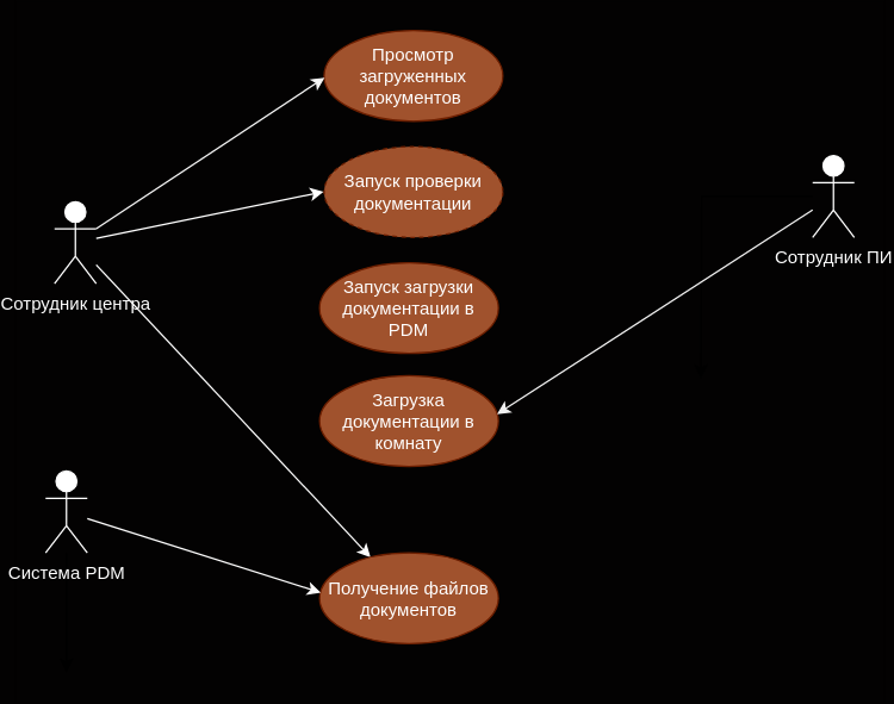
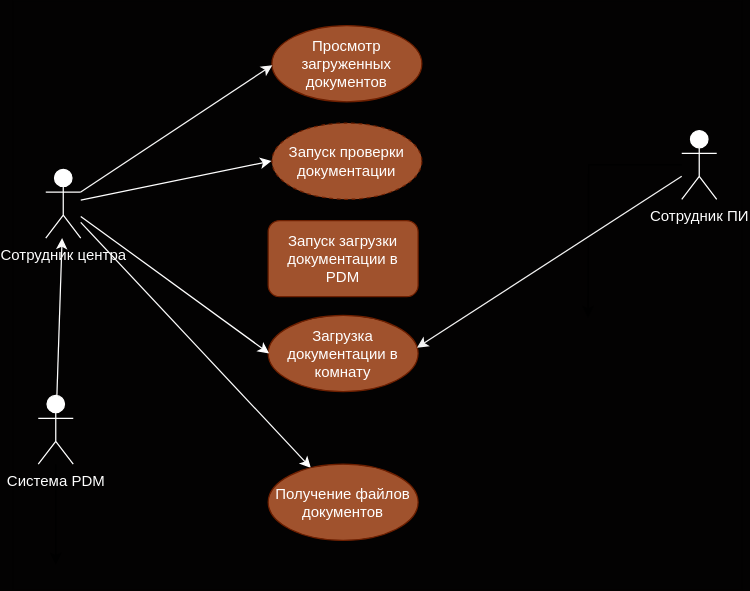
  <mxCell id="0" />
  <mxCell id="1" parent="0" />
  <mxCell id="2" value="&lt;font color=&quot;#ffffff&quot;&gt;Сотрудник центра&lt;/font&gt;" style="shape=umlActor;verticalLabelPosition=bottom;verticalAlign=top;html=1;outlineConnect=0;strokeColor=#FFFFFF;" vertex="1" parent="1"><mxGeometry x="26" y="135" width="28" height="55" as="geometry" /></mxCell>
  <mxCell id="3" value="Просмотр загруженных документов" style="ellipse;whiteSpace=wrap;html=1;fillColor=#a0522d;fontColor=#ffffff;strokeColor=#6D1F00;" vertex="1" parent="1"><mxGeometry x="207" y="20" width="120" height="61" as="geometry" /></mxCell>
  <mxCell id="4" value="Запуск проверки документации" style="ellipse;whiteSpace=wrap;html=1;fillColor=#a0522d;fontColor=#ffffff;strokeColor=#6D1F00;dashed=1;" vertex="1" parent="1"><mxGeometry x="207" y="98" width="120" height="61" as="geometry" /></mxCell>
- <mxCell id="5" value="Запуск загрузки документации в PDM" style="ellipse;whiteSpace=wrap;html=1;fillColor=#a0522d;fontColor=#ffffff;strokeColor=#6D1F00;" vertex="1" parent="1"><mxGeometry x="204" y="176" width="120" height="61" as="geometry" /></mxCell>
+ <mxCell id="5" value="Запуск загрузки документации в PDM" style="whiteSpace=wrap;html=1;fillColor=#a0522d;fontColor=#ffffff;strokeColor=#6D1F00;rounded=1;" vertex="1" parent="1"><mxGeometry x="204" y="176" width="120" height="61" as="geometry" /></mxCell>
  <mxCell id="6" value="Загрузка документации в комнату" style="ellipse;whiteSpace=wrap;html=1;fillColor=#a0522d;fontColor=#ffffff;strokeColor=#6D1F00;" vertex="1" parent="1"><mxGeometry x="204" y="252" width="120" height="61" as="geometry" /></mxCell>
  <mxCell id="7" value="" style="endArrow=classic;html=1;rounded=0;entryX=0.003;entryY=0.519;entryDx=0;entryDy=0;entryPerimeter=0;strokeColor=#F7F7F7;" edge="1" parent="1" source="2" target="3"><mxGeometry width="50" height="50" relative="1" as="geometry"><mxPoint x="64" y="239" as="sourcePoint" /><mxPoint x="114" y="189" as="targetPoint" /></mxGeometry></mxCell>
  <mxCell id="8" value="" style="endArrow=classic;html=1;rounded=0;entryX=-0.003;entryY=0.497;entryDx=0;entryDy=0;entryPerimeter=0;strokeColor=#FFFFFF;" edge="1" parent="1" source="2" target="4"><mxGeometry width="50" height="50" relative="1" as="geometry"><mxPoint x="64" y="239" as="sourcePoint" /><mxPoint x="114" y="189" as="targetPoint" /></mxGeometry></mxCell>
  <mxCell id="9" value="" style="endArrow=classic;html=1;rounded=0;strokeColor=#FFFFFF;" edge="1" parent="1" source="2" target="16"><mxGeometry width="50" height="50" relative="1" as="geometry"><mxPoint x="64" y="239" as="sourcePoint" /><mxPoint x="114" y="189" as="targetPoint" /></mxGeometry></mxCell>
+ <mxCell id="10" value="" style="endArrow=classic;html=1;rounded=0;entryX=0.006;entryY=0.497;entryDx=0;entryDy=0;entryPerimeter=0;strokeColor=#FFFFFF;" edge="1" parent="1" source="2" target="6"><mxGeometry width="50" height="50" relative="1" as="geometry"><mxPoint x="64" y="239" as="sourcePoint" /><mxPoint x="114" y="189" as="targetPoint" /></mxGeometry></mxCell>
  <mxCell id="11" value="" style="edgeStyle=orthogonalEdgeStyle;rounded=0;orthogonalLoop=1;jettySize=auto;html=1;" edge="1" parent="1" source="12"><mxGeometry relative="1" as="geometry"><mxPoint x="460" y="253.5" as="targetPoint" /></mxGeometry></mxCell>
  <mxCell id="12" value="&lt;font color=&quot;#ffffff&quot;&gt;Сотрудник ПИ&lt;/font&gt;" style="shape=umlActor;verticalLabelPosition=bottom;verticalAlign=top;html=1;outlineConnect=0;strokeColor=#FFFFFF;" vertex="1" parent="1"><mxGeometry x="535" y="104" width="28" height="55" as="geometry" /></mxCell>
  <mxCell id="13" value="" style="endArrow=classic;html=1;rounded=0;entryX=0.993;entryY=0.422;entryDx=0;entryDy=0;entryPerimeter=0;strokeColor=#F2F2F2;" edge="1" parent="1" source="12" target="6"><mxGeometry width="50" height="50" relative="1" as="geometry"><mxPoint x="387" y="235" as="sourcePoint" /><mxPoint x="437" y="185" as="targetPoint" /></mxGeometry></mxCell>
  <mxCell id="14" value="" style="edgeStyle=orthogonalEdgeStyle;rounded=0;orthogonalLoop=1;jettySize=auto;html=1;" edge="1" parent="1" source="15"><mxGeometry relative="1" as="geometry"><mxPoint x="34" y="451" as="targetPoint" /></mxGeometry></mxCell>
  <mxCell id="15" value="&lt;font color=&quot;#ffffff&quot;&gt;Система PDM&lt;/font&gt;" style="shape=umlActor;verticalLabelPosition=bottom;verticalAlign=top;html=1;outlineConnect=0;strokeColor=#FFFFFF;" vertex="1" parent="1"><mxGeometry x="20" y="316" width="28" height="55" as="geometry" /></mxCell>
  <mxCell id="16" value="Получение файлов документов" style="ellipse;whiteSpace=wrap;html=1;fillColor=#a0522d;fontColor=#ffffff;strokeColor=#6D1F00;" vertex="1" parent="1"><mxGeometry x="204" y="371" width="120" height="61" as="geometry" /></mxCell>
- <mxCell id="17" value="" style="endArrow=classic;html=1;rounded=0;strokeColor=#FCFCFC;entryX=0.006;entryY=0.437;entryDx=0;entryDy=0;entryPerimeter=0;" edge="1" parent="1" source="15" target="16"><mxGeometry width="50" height="50" relative="1" as="geometry"><mxPoint x="209" y="418" as="sourcePoint" /><mxPoint x="259" y="368" as="targetPoint" /></mxGeometry></mxCell>
+ <mxCell id="17" value="" style="endArrow=classic;html=1;rounded=0;strokeColor=#FCFCFC;" edge="1" parent="1" source="15" target="2"><mxGeometry width="50" height="50" relative="1" as="geometry"><mxPoint x="209" y="418" as="sourcePoint" /><mxPoint x="259" y="368" as="targetPoint" /></mxGeometry></mxCell>
